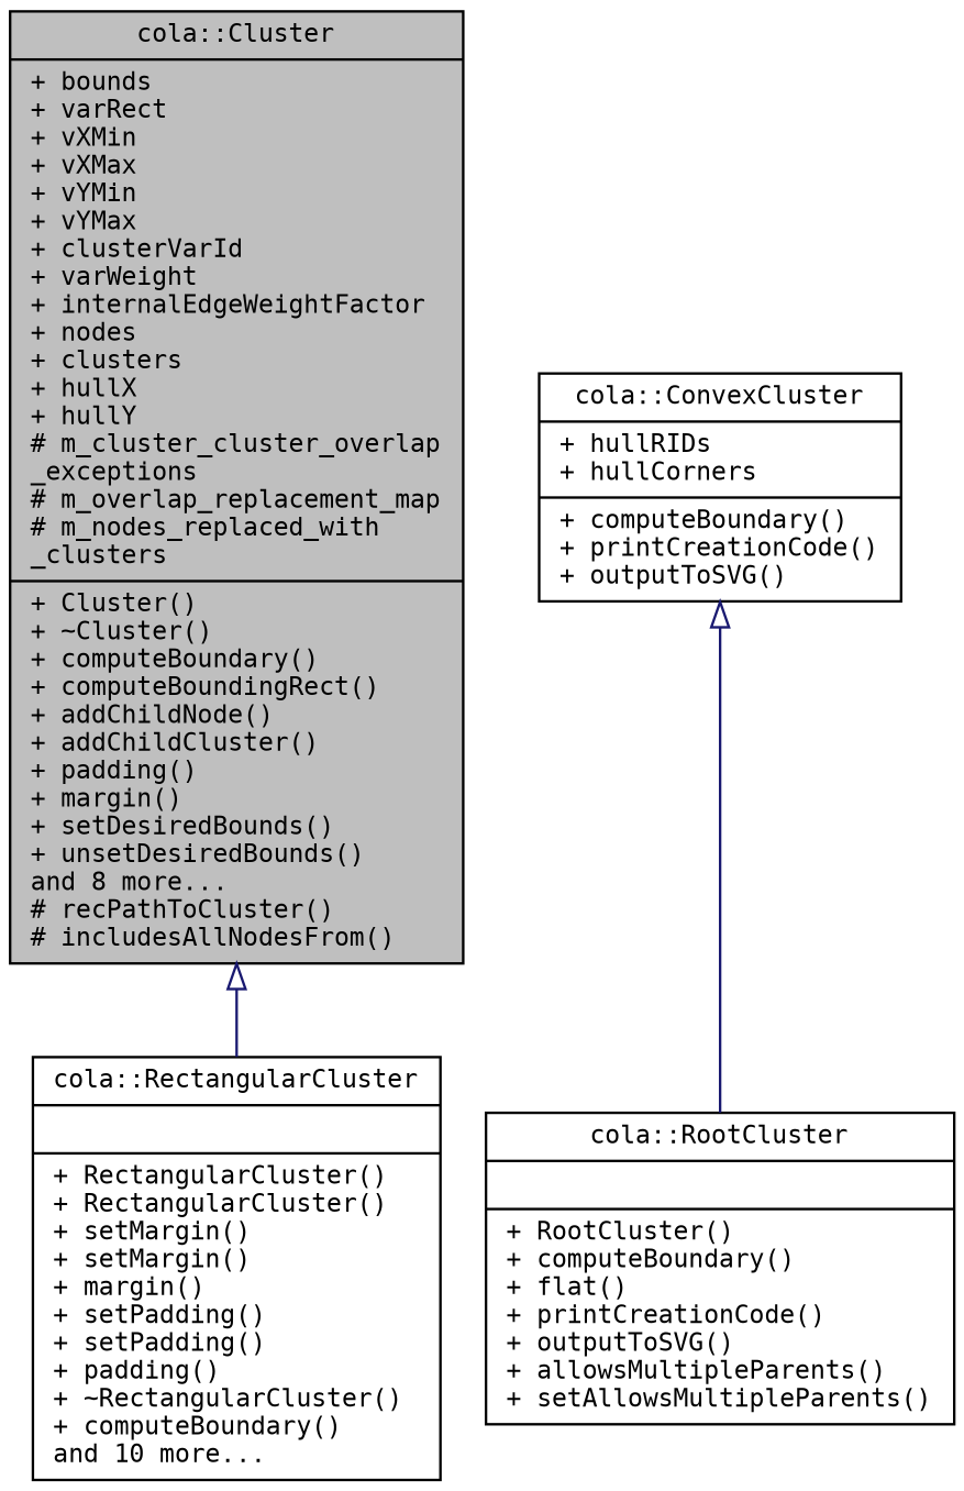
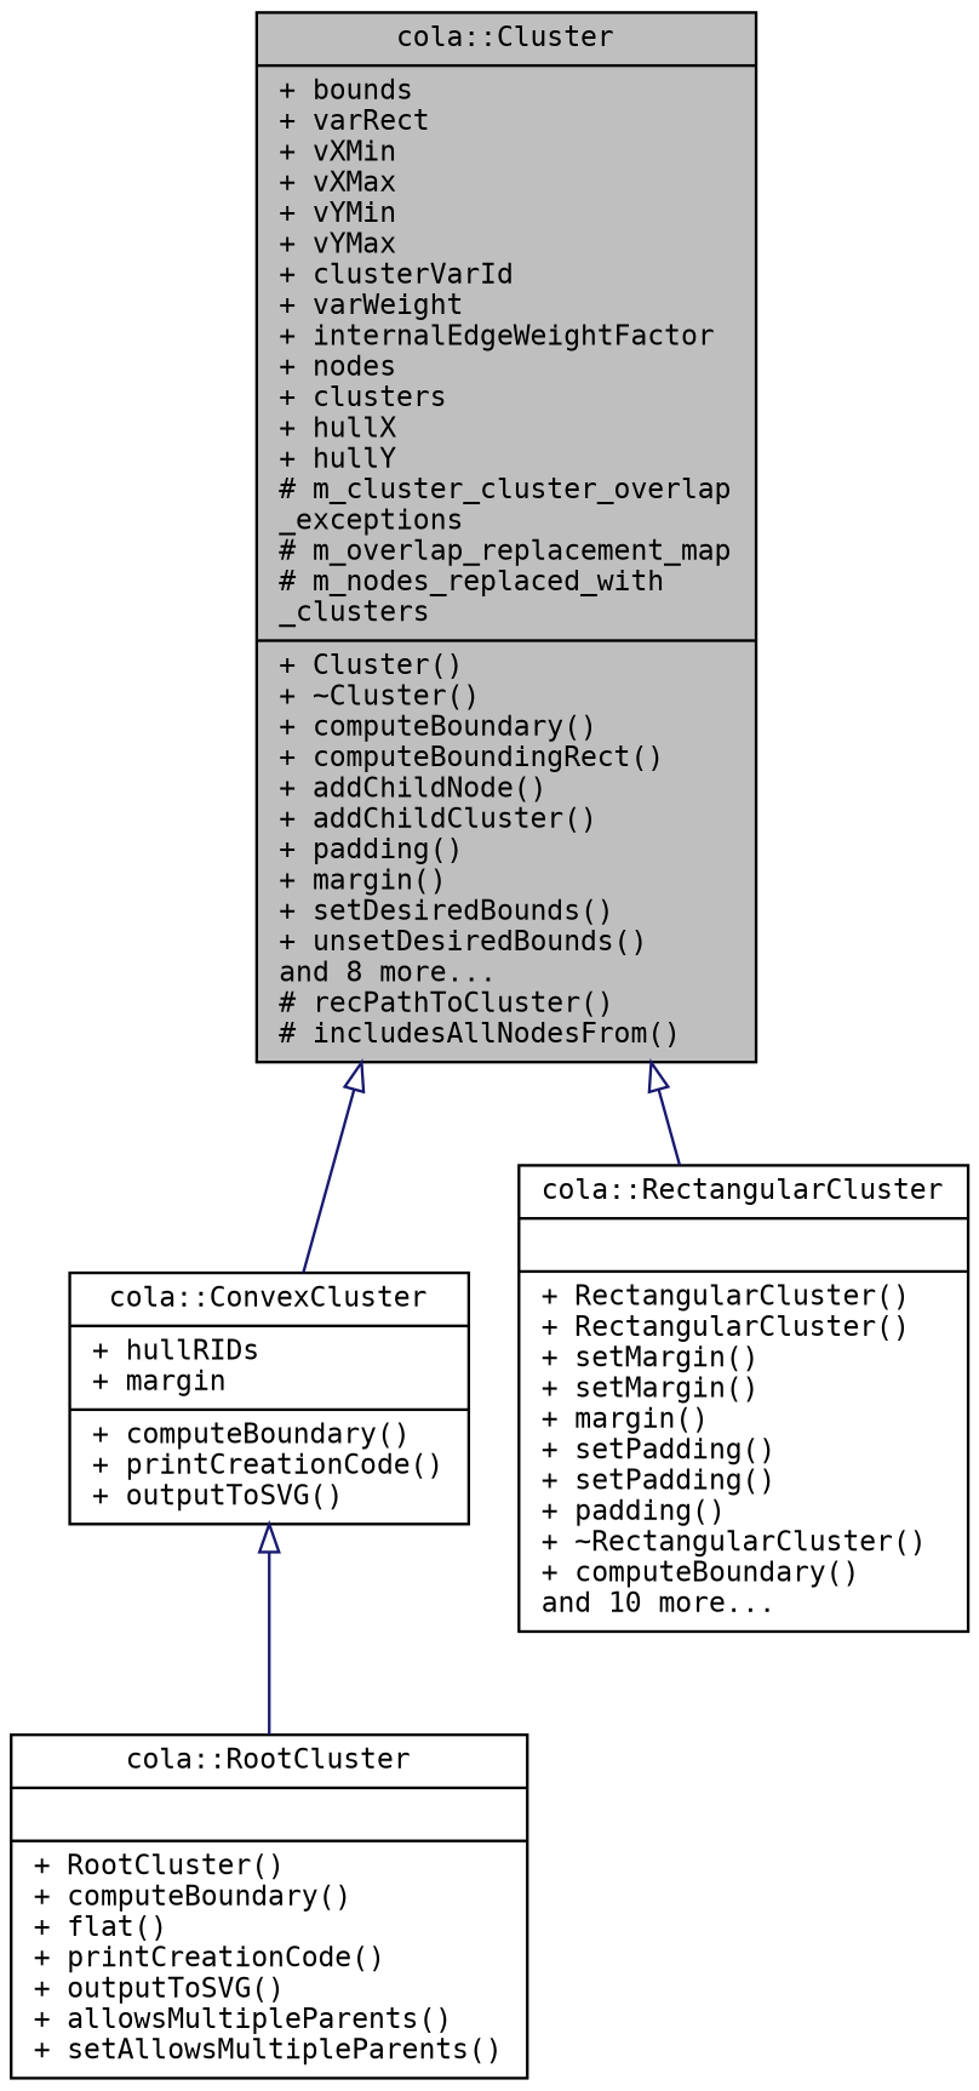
  digraph {
    fontname="DejaVu Sans Mono"
    node [color=black fillcolor=white fontname="DejaVu Sans Mono" fontsize=10 shape=record style=filled]
    edge [arrowtail=onormal color=midnightblue dir=back fontname="DejaVu Sans Mono" fontsize=10 labelfontname=Helvetica labelfontsize=10 style=solid]
    n1 [fillcolor=grey75 fontcolor=black height=0.2 label="{cola::Cluster\n|+ bounds\l+ varRect\l+ vXMin\l+ vXMax\l+ vYMin\l+ vYMax\l+ clusterVarId\l+ varWeight\l+ internalEdgeWeightFactor\l+ nodes\l+ clusters\l+ hullX\l+ hullY\l# m_cluster_cluster_overlap\l_exceptions\l# m_overlap_replacement_map\l# m_nodes_replaced_with\l_clusters\l|+ Cluster()\l+ ~Cluster()\l+ computeBoundary()\l+ computeBoundingRect()\l+ addChildNode()\l+ addChildCluster()\l+ padding()\l+ margin()\l+ setDesiredBounds()\l+ unsetDesiredBounds()\land 8 more...\l# recPathToCluster()\l# includesAllNodesFrom()\l}" width=0.4]
-   n2 [height=0.2 label="{cola::ConvexCluster\n|+ hullRIDs\l+ hullCorners\l|+ computeBoundary()\l+ printCreationCode()\l+ outputToSVG()\l}" width=0.4]
+   n2 [height=0.2 label="{cola::ConvexCluster\n|+ hullRIDs\l+ margin\l|+ computeBoundary()\l+ printCreationCode()\l+ outputToSVG()\l}" width=0.4]
    n3 [height=0.2 label="{cola::RectangularCluster\n||+ RectangularCluster()\l+ RectangularCluster()\l+ setMargin()\l+ setMargin()\l+ margin()\l+ setPadding()\l+ setPadding()\l+ padding()\l+ ~RectangularCluster()\l+ computeBoundary()\land 10 more...\l}" width=0.4]
    n4 [height=0.2 label="{cola::RootCluster\n||+ RootCluster()\l+ computeBoundary()\l+ flat()\l+ printCreationCode()\l+ outputToSVG()\l+ allowsMultipleParents()\l+ setAllowsMultipleParents()\l}" width=0.4]
+   n1 -> n2
    n1 -> n3
    n2 -> n4
  }
